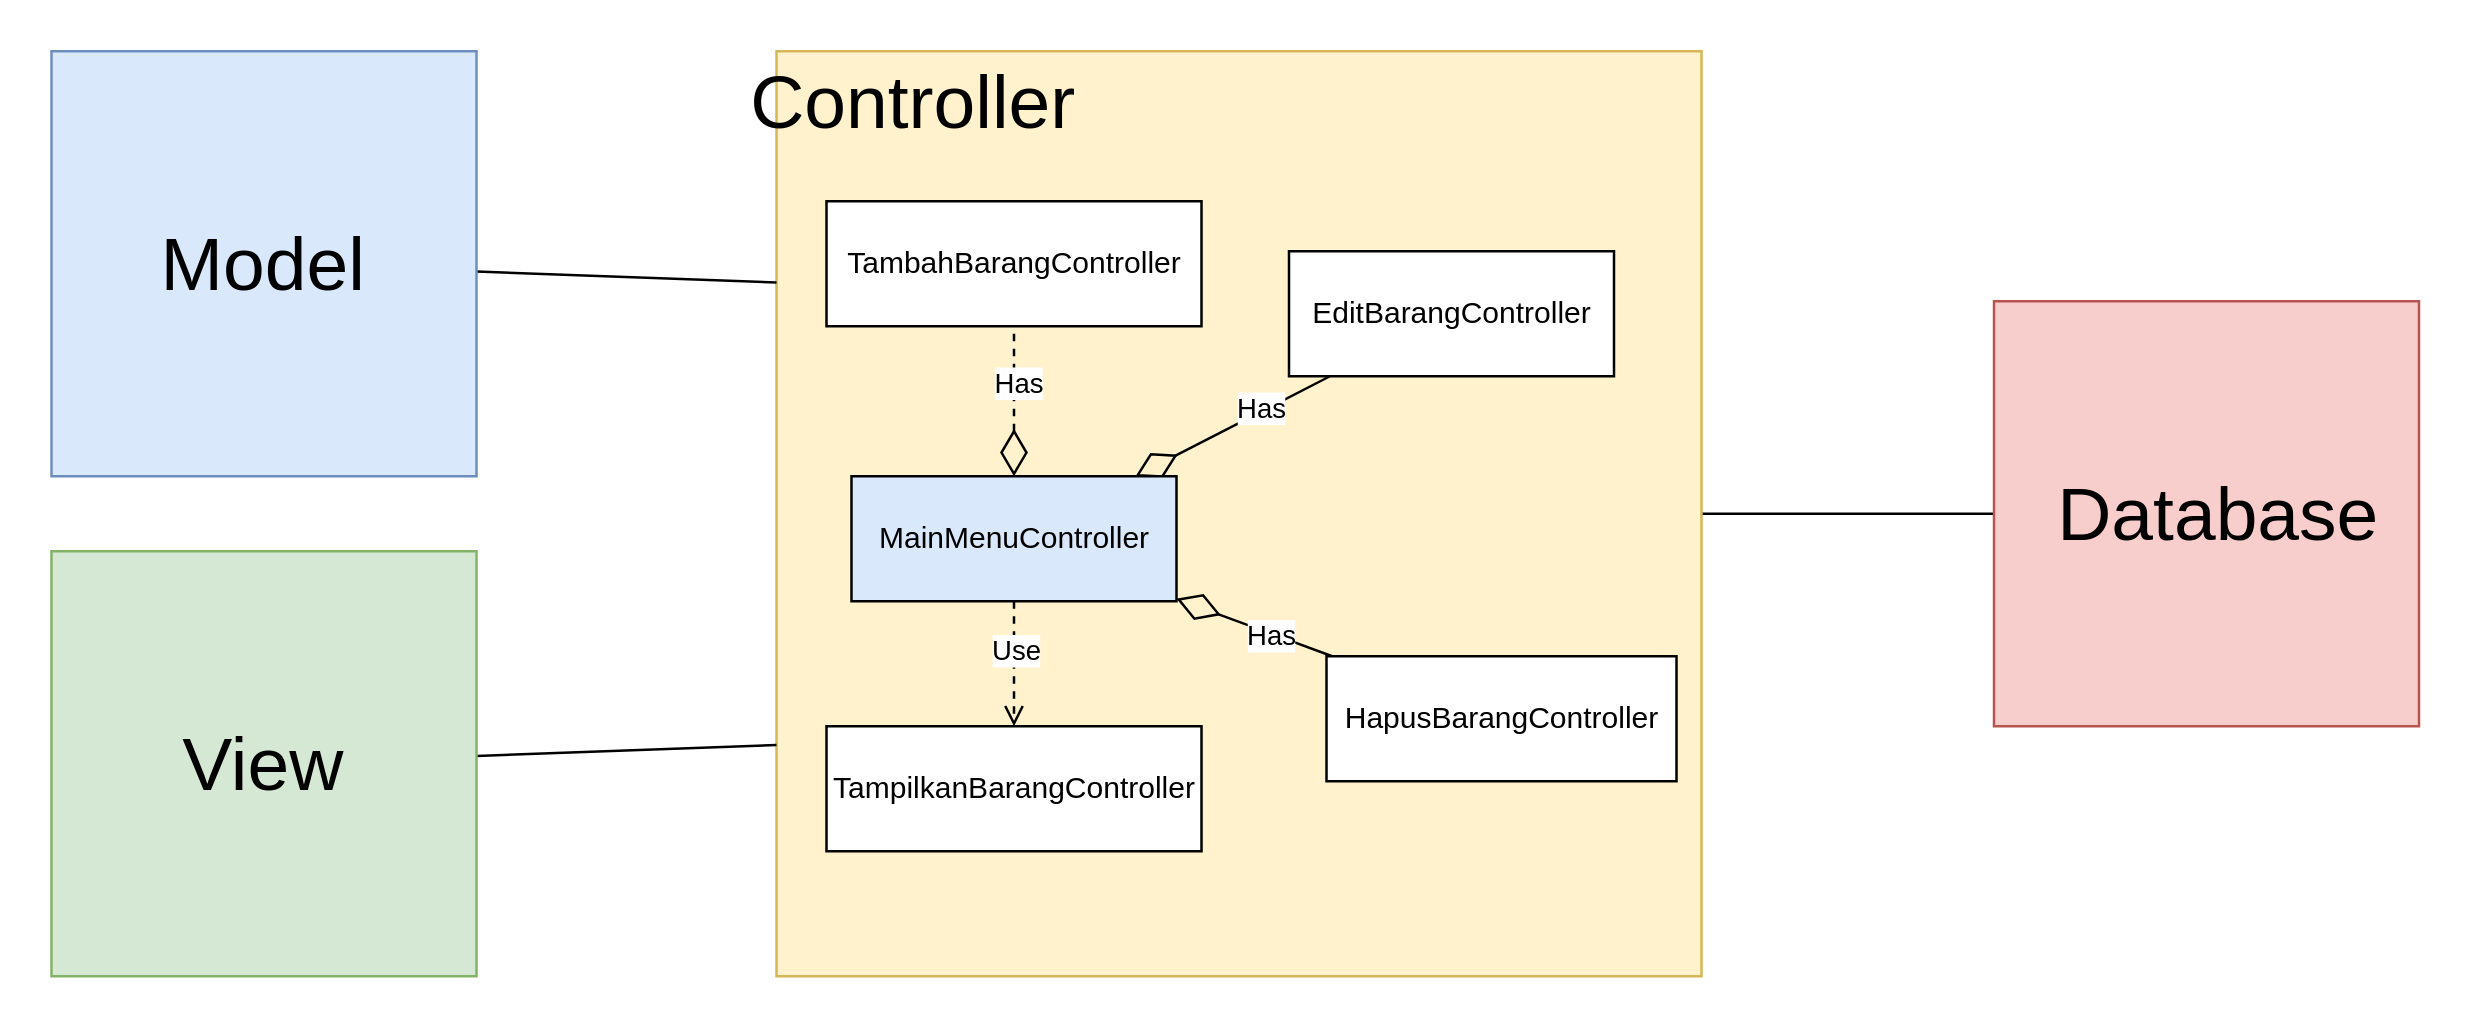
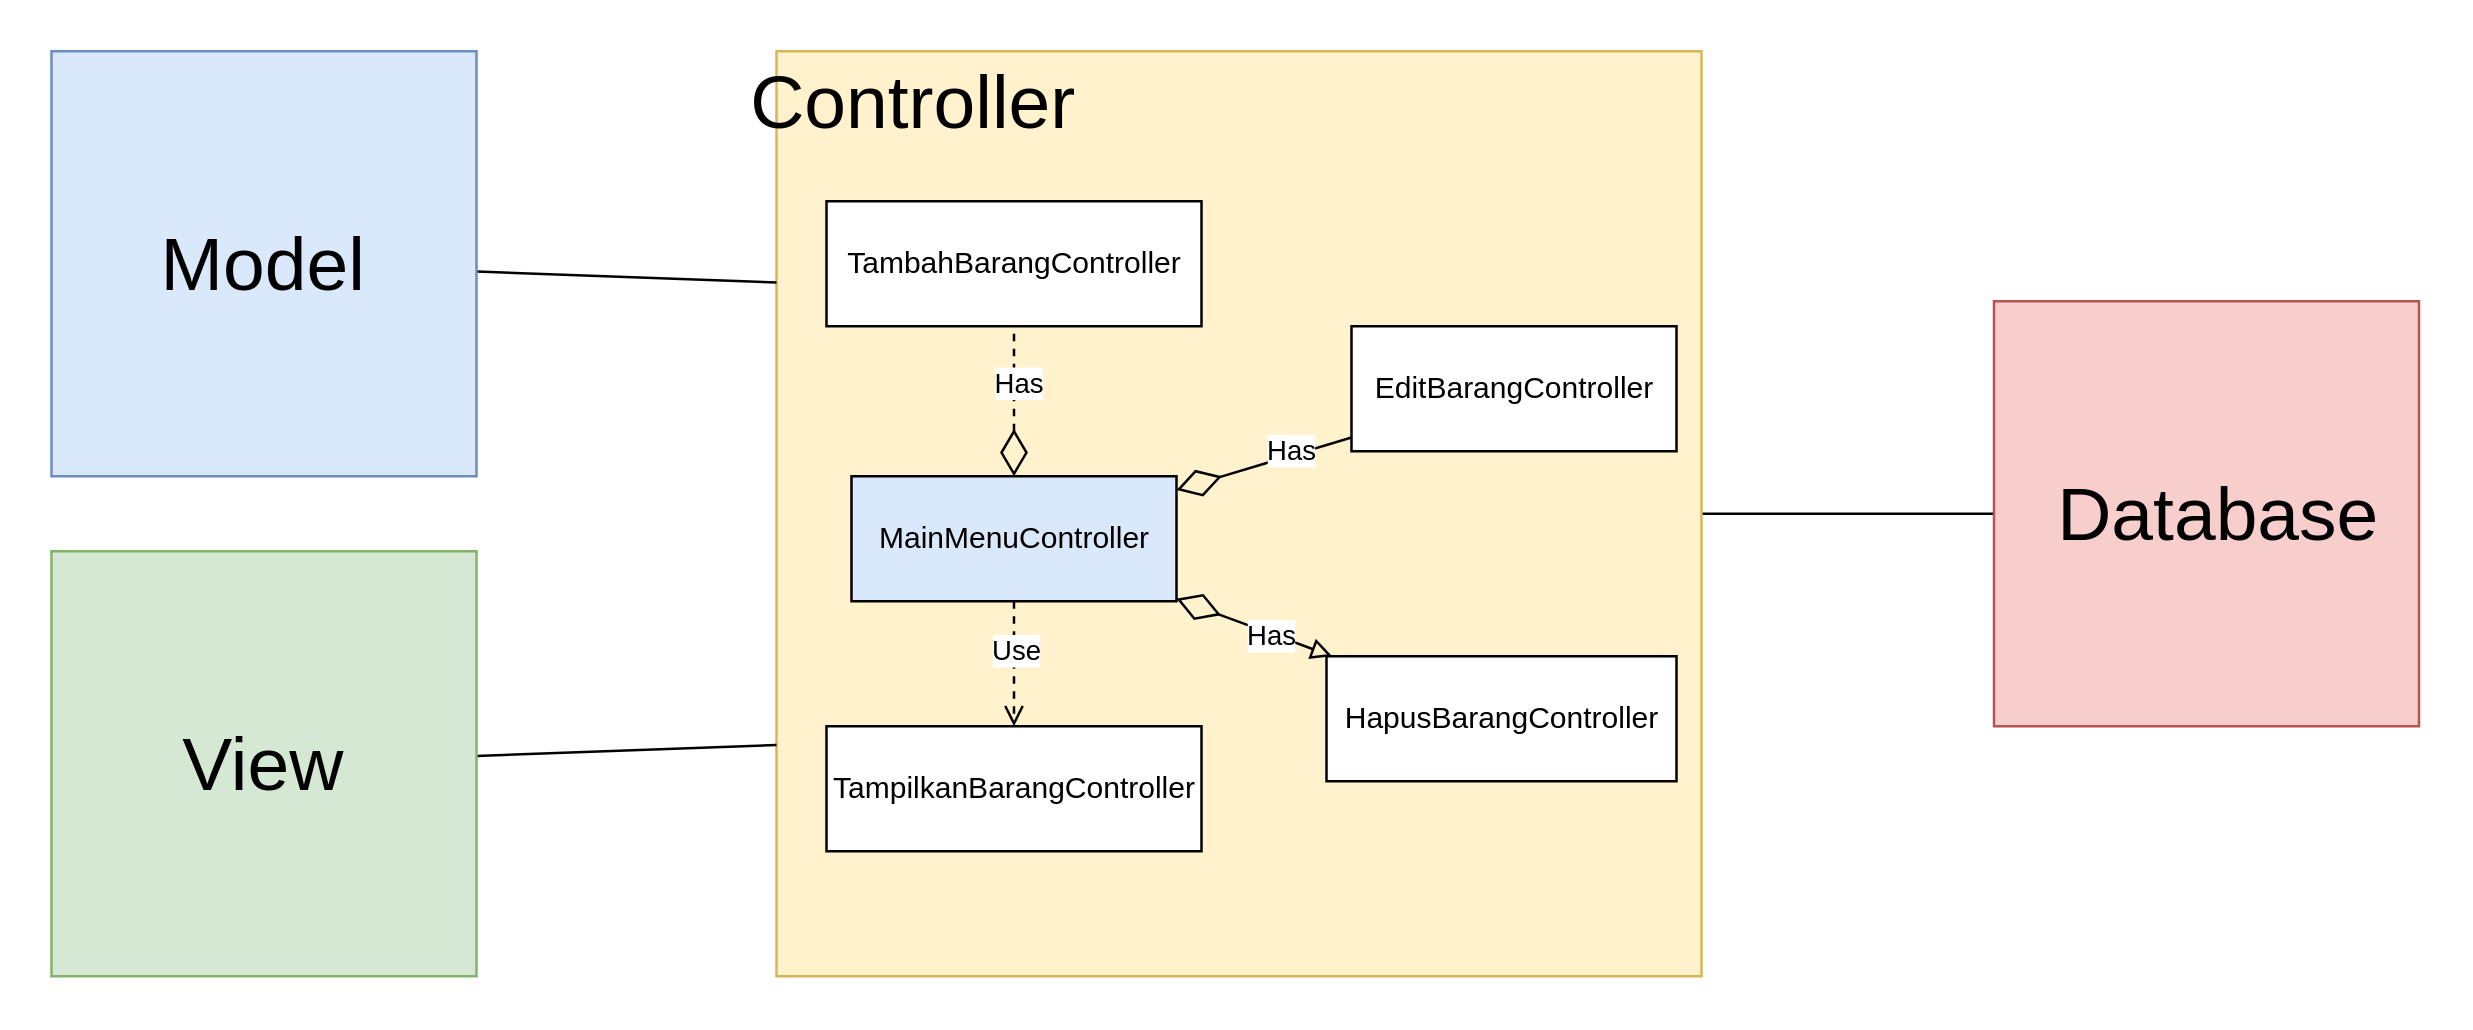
  <mxCell id="0" />
  <mxCell id="1" parent="0" />
  <mxCell id="2" style="edgeStyle=orthogonalEdgeStyle;rounded=0;orthogonalLoop=1;jettySize=auto;html=1;entryX=0;entryY=0.5;entryDx=0;entryDy=0;fontSize=30;endArrow=none;endFill=0;" parent="1" source="3" target="24" edge="1"><mxGeometry relative="1" as="geometry" /></mxCell>
  <mxCell id="3" value="" style="whiteSpace=wrap;html=1;aspect=fixed;fillColor=#fff2cc;strokeColor=#d6b656;" parent="1" vertex="1"><mxGeometry x="310" y="20" width="370" height="370" as="geometry" /></mxCell>
  <mxCell id="4" value="" style="rounded=0;orthogonalLoop=1;jettySize=auto;html=1;endArrow=none;endFill=0;startArrow=diamondThin;startFill=0;startSize=16;dashed=1;" parent="1" source="12" target="13" edge="1"><mxGeometry relative="1" as="geometry" /></mxCell>
  <mxCell id="5" value="Has" style="edgeLabel;html=1;align=center;verticalAlign=middle;resizable=0;points=[];" vertex="1" connectable="0" parent="4"><mxGeometry x="0.279" y="-1" relative="1" as="geometry"><mxPoint as="offset" /></mxGeometry></mxCell>
  <mxCell id="6" value="" style="rounded=0;orthogonalLoop=1;jettySize=auto;html=1;endArrow=open;endFill=0;startSize=16;startArrow=none;startFill=0;dashed=1;" parent="1" source="12" target="14" edge="1"><mxGeometry relative="1" as="geometry" /></mxCell>
  <mxCell id="7" value="Use" style="edgeLabel;html=1;align=center;verticalAlign=middle;resizable=0;points=[];" vertex="1" connectable="0" parent="6"><mxGeometry x="-0.242" relative="1" as="geometry"><mxPoint as="offset" /></mxGeometry></mxCell>
- <mxCell id="8" value="" style="edgeStyle=none;rounded=0;orthogonalLoop=1;jettySize=auto;html=1;endArrow=none;endFill=0;startArrow=diamondThin;startFill=0;startSize=16;" parent="1" source="12" target="15" edge="1"><mxGeometry relative="1" as="geometry" /></mxCell>
+ <mxCell id="8" value="" style="edgeStyle=none;rounded=0;orthogonalLoop=1;jettySize=auto;html=1;endArrow=block;endFill=0;startArrow=diamondThin;startFill=0;startSize=16;" parent="1" source="12" target="15" edge="1"><mxGeometry relative="1" as="geometry" /></mxCell>
  <mxCell id="9" value="Has" style="edgeLabel;html=1;align=center;verticalAlign=middle;resizable=0;points=[];" vertex="1" connectable="0" parent="8"><mxGeometry x="0.213" y="-1" relative="1" as="geometry"><mxPoint as="offset" /></mxGeometry></mxCell>
  <mxCell id="10" value="" style="edgeStyle=none;rounded=0;orthogonalLoop=1;jettySize=auto;html=1;endArrow=none;endFill=0;startArrow=diamondThin;startFill=0;startSize=16;" parent="1" source="12" target="16" edge="1"><mxGeometry relative="1" as="geometry" /></mxCell>
  <mxCell id="11" value="Has" style="edgeLabel;html=1;align=center;verticalAlign=middle;resizable=0;points=[];" vertex="1" connectable="0" parent="10"><mxGeometry x="0.278" y="-1" relative="1" as="geometry"><mxPoint y="-3" as="offset" /></mxGeometry></mxCell>
  <mxCell id="12" value="MainMenuController" style="html=1;fillColor=#dae8fc;" parent="1" vertex="1"><mxGeometry x="340" y="190" width="130" height="50" as="geometry" /></mxCell>
  <mxCell id="13" value="TambahBarangController" style="html=1;" parent="1" vertex="1"><mxGeometry x="330" y="80" width="150" height="50" as="geometry" /></mxCell>
  <mxCell id="14" value="TampilkanBarangController" style="html=1;" parent="1" vertex="1"><mxGeometry x="330" y="290" width="150" height="50" as="geometry" /></mxCell>
  <mxCell id="15" value="HapusBarangController" style="html=1;" parent="1" vertex="1"><mxGeometry x="530" y="262" width="140" height="50" as="geometry" /></mxCell>
- <mxCell id="16" value="EditBarangController" style="html=1;" parent="1" vertex="1"><mxGeometry x="515" y="100" width="130" height="50" as="geometry" /></mxCell>
+ <mxCell id="16" value="EditBarangController" style="html=1;" parent="1" vertex="1"><mxGeometry x="540" y="130" width="130" height="50" as="geometry" /></mxCell>
  <mxCell id="17" style="edgeStyle=none;rounded=0;orthogonalLoop=1;jettySize=auto;html=1;entryX=0;entryY=0.25;entryDx=0;entryDy=0;endArrow=none;endFill=0;" parent="1" source="18" target="3" edge="1"><mxGeometry relative="1" as="geometry" /></mxCell>
  <mxCell id="18" value="" style="whiteSpace=wrap;html=1;aspect=fixed;fillColor=#dae8fc;strokeColor=#6c8ebf;" parent="1" vertex="1"><mxGeometry x="20" y="20" width="170" height="170" as="geometry" /></mxCell>
  <mxCell id="19" style="edgeStyle=none;rounded=0;orthogonalLoop=1;jettySize=auto;html=1;entryX=0;entryY=0.75;entryDx=0;entryDy=0;endArrow=none;endFill=0;" parent="1" source="20" target="3" edge="1"><mxGeometry relative="1" as="geometry" /></mxCell>
  <mxCell id="20" value="" style="whiteSpace=wrap;html=1;aspect=fixed;fillColor=#d5e8d4;strokeColor=#82b366;" parent="1" vertex="1"><mxGeometry x="20" y="220" width="170" height="170" as="geometry" /></mxCell>
  <mxCell id="21" value="&lt;font style=&quot;font-size: 30px&quot;&gt;Controller&lt;/font&gt;" style="text;html=1;strokeColor=none;fillColor=none;align=center;verticalAlign=middle;whiteSpace=wrap;rounded=0;" parent="1" vertex="1"><mxGeometry x="345" y="30" width="40" height="20" as="geometry" /></mxCell>
  <mxCell id="22" value="&lt;font style=&quot;font-size: 30px&quot;&gt;View&lt;/font&gt;" style="text;html=1;strokeColor=none;fillColor=none;align=center;verticalAlign=middle;whiteSpace=wrap;rounded=0;" parent="1" vertex="1"><mxGeometry x="85" y="295" width="40" height="20" as="geometry" /></mxCell>
  <mxCell id="23" value="&lt;font style=&quot;font-size: 30px&quot;&gt;Model&lt;/font&gt;" style="text;html=1;strokeColor=none;fillColor=none;align=center;verticalAlign=middle;whiteSpace=wrap;rounded=0;" parent="1" vertex="1"><mxGeometry x="85" y="95" width="40" height="20" as="geometry" /></mxCell>
  <mxCell id="24" value="" style="whiteSpace=wrap;html=1;aspect=fixed;fillColor=#f8cecc;strokeColor=#b85450;" parent="1" vertex="1"><mxGeometry x="797" y="120" width="170" height="170" as="geometry" /></mxCell>
  <mxCell id="25" value="&lt;font style=&quot;font-size: 30px&quot;&gt;Database&lt;/font&gt;" style="text;html=1;strokeColor=none;fillColor=none;align=center;verticalAlign=middle;whiteSpace=wrap;rounded=0;" parent="1" vertex="1"><mxGeometry x="857" y="190" width="60" height="30" as="geometry" /></mxCell>
